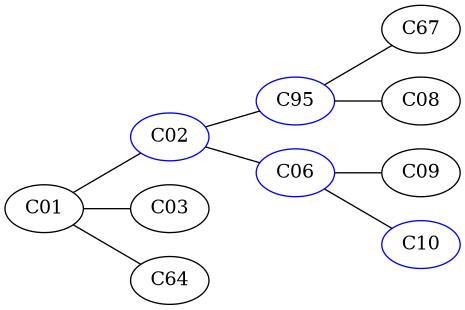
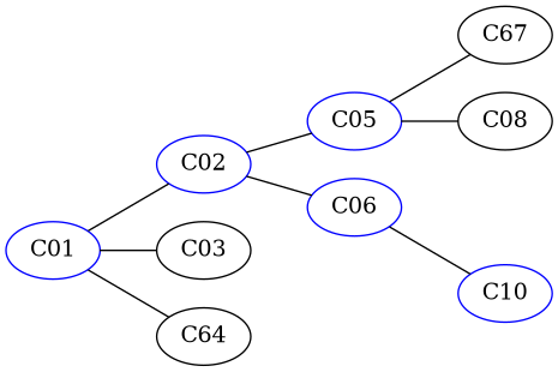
  strict graph {
    rankdir=LR
    node [color=blue]
    edge [color=blank]
-   n1 [color=blank label=C01]
+   n1 [label=C01]
    n2 [label=C02]
    n3 [color=blank label=C03]
    n4 [color=blank label=C64]
-   n5 [label=C95]
+   n5 [label=C05]
    n6 [label=C06]
    n7 [color=blank label=C67]
    n8 [color=blank label=C08]
-   n9 [color=blank label=C09]
    n10 [label=C10]
    n1 -- n2
    n1 -- n3
    n1 -- n4
    n2 -- n5
    n2 -- n6
    n5 -- n7
    n5 -- n8
-   n6 -- n9
    n6 -- n10
  }
